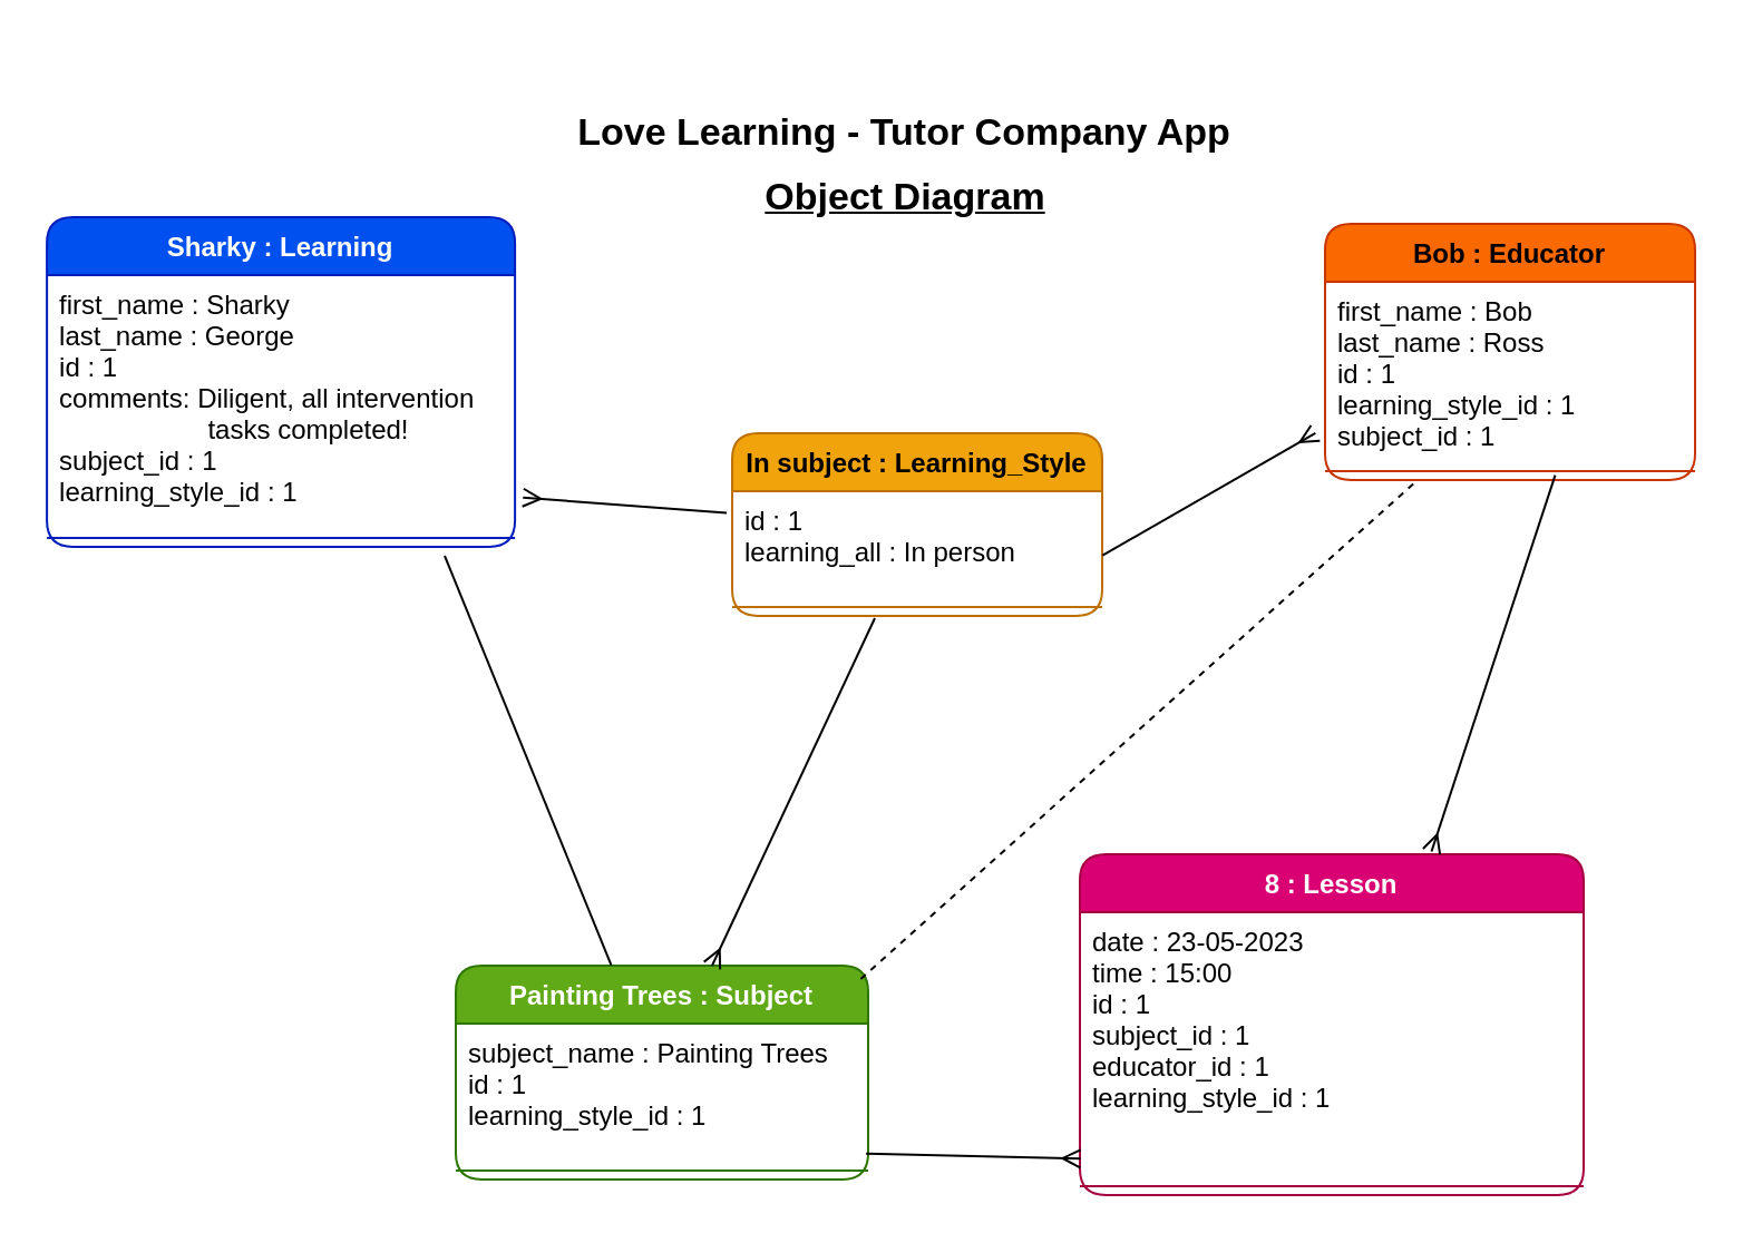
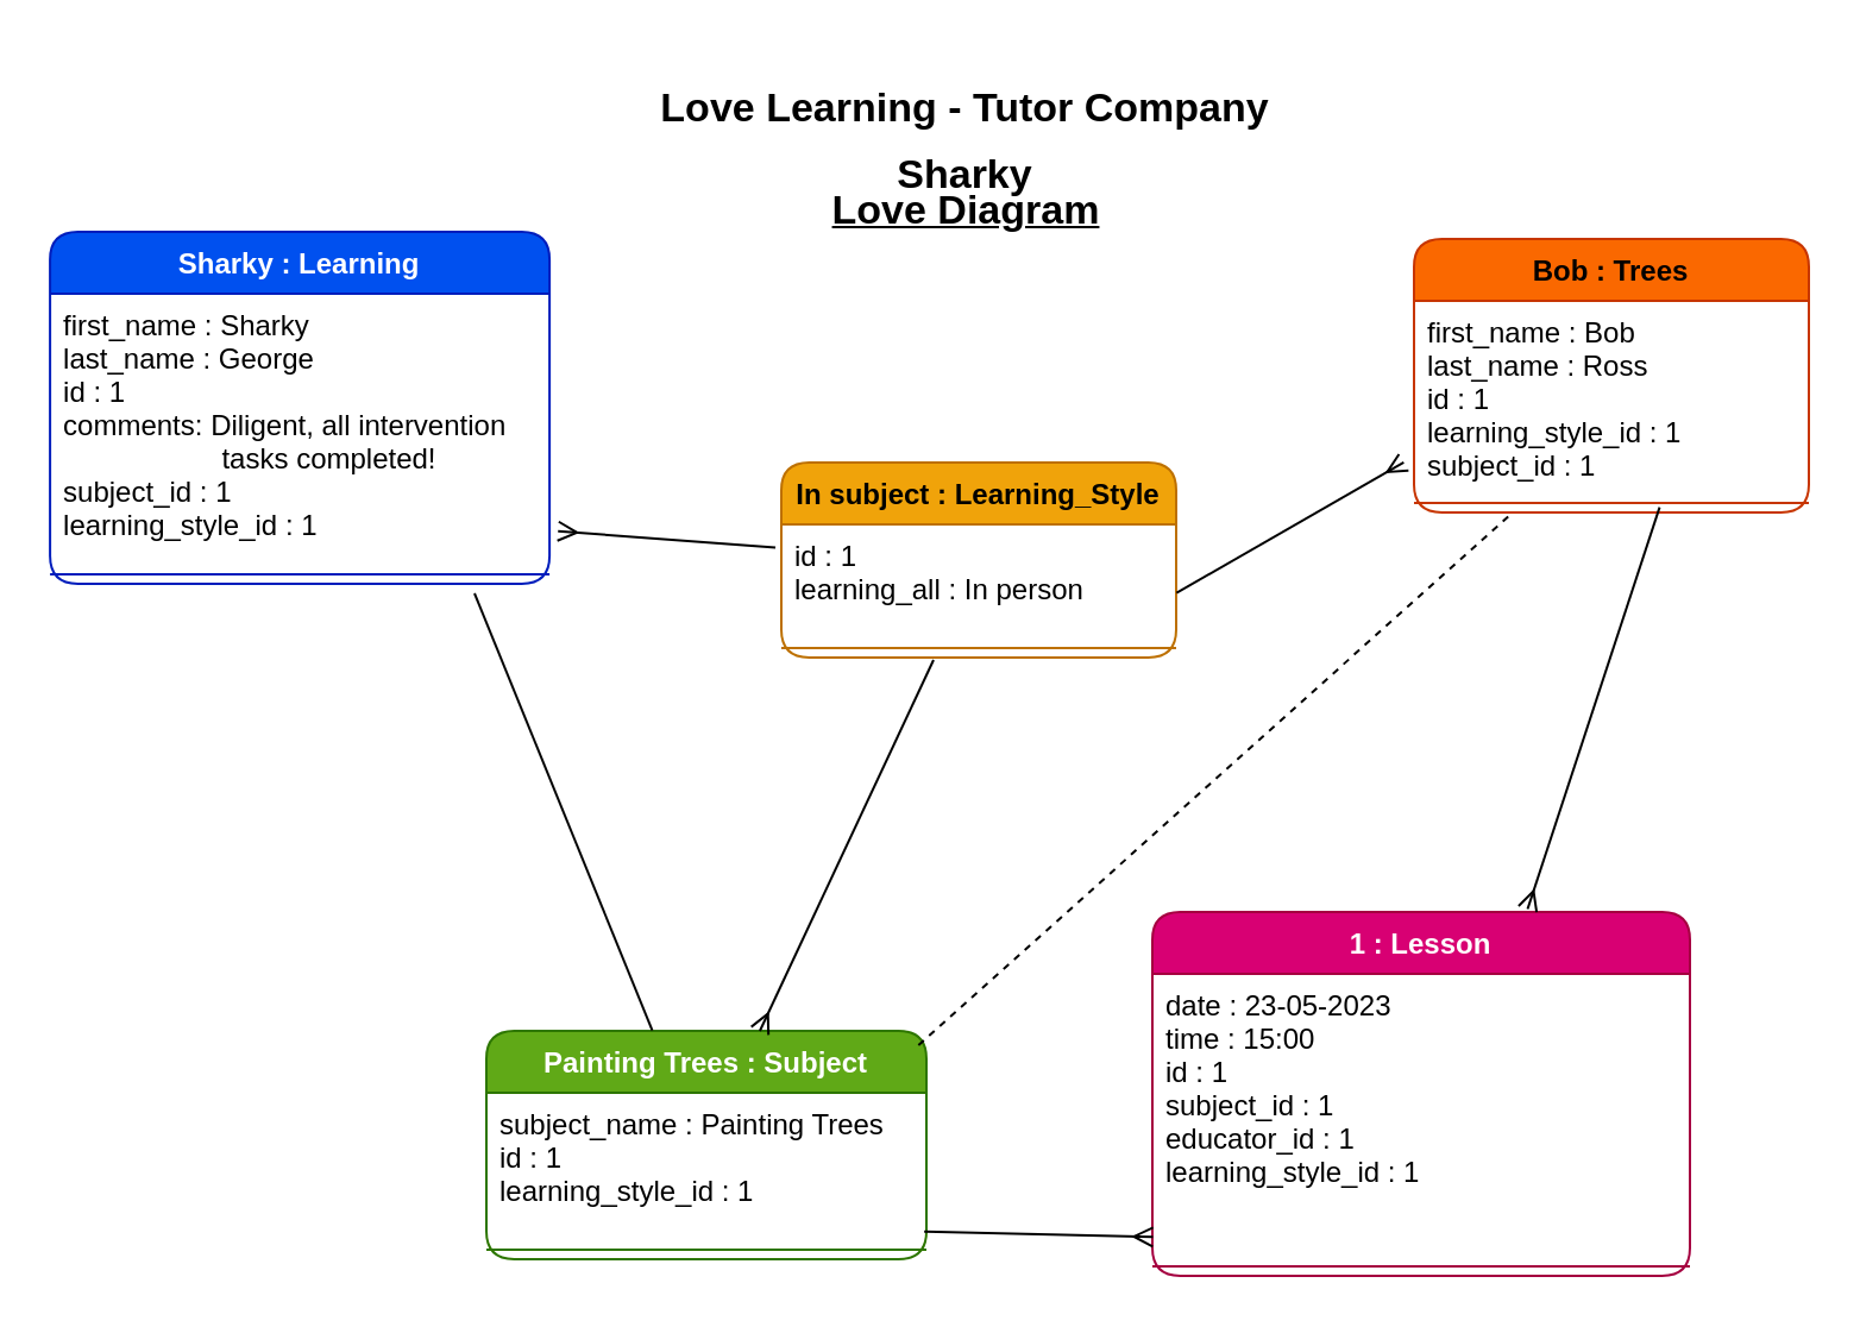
  <mxCell id="0" />
  <mxCell id="1" parent="0" />
  <mxCell id="2" value="Sharky : Learning" style="swimlane;fontStyle=1;align=center;verticalAlign=top;childLayout=stackLayout;horizontal=1;startSize=26;horizontalStack=0;resizeParent=1;resizeParentMax=0;resizeLast=0;collapsible=1;marginBottom=0;rounded=1;fontColor=#ffffff;fillColor=#0050ef;strokeColor=#001DBC;" parent="1" vertex="1"><mxGeometry x="20.55" y="97" width="210" height="148" as="geometry" /></mxCell>
  <mxCell id="3" value="first_name : Sharky&#10;last_name : George&#10;id : 1&#10;comments: Diligent, all intervention &#10;                    tasks completed!&#10;subject_id : 1&#10;learning_style_id : 1" style="text;strokeColor=none;fillColor=none;align=left;verticalAlign=top;spacingLeft=4;spacingRight=4;overflow=hidden;rotatable=0;points=[[0,0.5],[1,0.5]];portConstraint=eastwest;rounded=1;fontColor=#000000;" parent="2" vertex="1"><mxGeometry y="26" width="210" height="114" as="geometry" /></mxCell>
  <mxCell id="4" value="" style="line;strokeWidth=1;fillColor=none;align=left;verticalAlign=middle;spacingTop=-1;spacingLeft=3;spacingRight=3;rotatable=0;labelPosition=right;points=[];portConstraint=eastwest;strokeColor=inherit;rounded=1;fontColor=#000000;" parent="2" vertex="1"><mxGeometry y="140" width="210" height="8" as="geometry" /></mxCell>
- <mxCell id="5" value="&lt;p style=&quot;line-height: 160%; font-size: 17px;&quot;&gt;Love Learning - Tutor Company App&lt;/p&gt;" style="text;html=1;strokeColor=none;fillColor=none;align=center;verticalAlign=middle;whiteSpace=wrap;rounded=1;fontStyle=1;fontSize=17;fontColor=#000000;" parent="1" vertex="1"><mxGeometry x="252" y="20" width="307" height="77" as="geometry" /></mxCell>
- <mxCell id="6" value="Object Diagram" style="text;html=1;strokeColor=none;fillColor=none;align=center;verticalAlign=middle;whiteSpace=wrap;rounded=1;fontSize=17;fontStyle=5;fontColor=#000000;" parent="1" vertex="1"><mxGeometry x="295" y="63" width="222" height="52" as="geometry" /></mxCell>
+ <mxCell id="5" value="&lt;p style=&quot;line-height: 160%; font-size: 17px;&quot;&gt;Love Learning - Tutor Company Sharky&lt;/p&gt;" style="text;html=1;strokeColor=none;fillColor=none;align=center;verticalAlign=middle;whiteSpace=wrap;rounded=1;fontStyle=1;fontSize=17;fontColor=#000000;" parent="1" vertex="1"><mxGeometry x="252" y="20" width="307" height="77" as="geometry" /></mxCell>
+ <mxCell id="6" value="Love Diagram" style="text;html=1;strokeColor=none;fillColor=none;align=center;verticalAlign=middle;whiteSpace=wrap;rounded=1;fontSize=17;fontStyle=5;fontColor=#000000;" parent="1" vertex="1"><mxGeometry x="295" y="63" width="222" height="52" as="geometry" /></mxCell>
  <mxCell id="7" value="Painting Trees : Subject" style="swimlane;fontStyle=1;align=center;verticalAlign=top;childLayout=stackLayout;horizontal=1;startSize=26;horizontalStack=0;resizeParent=1;resizeParentMax=0;resizeLast=0;collapsible=1;marginBottom=0;rounded=1;fontColor=#ffffff;fillColor=#60a917;strokeColor=#2D7600;" parent="1" vertex="1"><mxGeometry x="204" y="433" width="185" height="96" as="geometry" /></mxCell>
  <mxCell id="8" value="subject_name : Painting Trees&#10;id : 1&#10;learning_style_id : 1" style="text;strokeColor=none;fillColor=none;align=left;verticalAlign=top;spacingLeft=4;spacingRight=4;overflow=hidden;rotatable=0;points=[[0,0.5],[1,0.5]];portConstraint=eastwest;rounded=1;fontColor=#000000;" parent="7" vertex="1"><mxGeometry y="26" width="185" height="62" as="geometry" /></mxCell>
  <mxCell id="9" value="" style="line;strokeWidth=1;fillColor=none;align=left;verticalAlign=middle;spacingTop=-1;spacingLeft=3;spacingRight=3;rotatable=0;labelPosition=right;points=[];portConstraint=eastwest;strokeColor=inherit;rounded=1;fontColor=#000000;" parent="7" vertex="1"><mxGeometry y="88" width="185" height="8" as="geometry" /></mxCell>
- <mxCell id="10" value="Bob : Educator" style="swimlane;fontStyle=1;align=center;verticalAlign=top;childLayout=stackLayout;horizontal=1;startSize=26;horizontalStack=0;resizeParent=1;resizeParentMax=0;resizeLast=0;collapsible=1;marginBottom=0;rounded=1;fontColor=#000000;fillColor=#fa6800;strokeColor=#C73500;" parent="1" vertex="1"><mxGeometry x="594" y="100" width="166" height="115" as="geometry" /></mxCell>
+ <mxCell id="10" value="Bob : Trees" style="swimlane;fontStyle=1;align=center;verticalAlign=top;childLayout=stackLayout;horizontal=1;startSize=26;horizontalStack=0;resizeParent=1;resizeParentMax=0;resizeLast=0;collapsible=1;marginBottom=0;rounded=1;fontColor=#000000;fillColor=#fa6800;strokeColor=#C73500;" parent="1" vertex="1"><mxGeometry x="594" y="100" width="166" height="115" as="geometry" /></mxCell>
  <mxCell id="11" value="first_name : Bob&#10;last_name : Ross&#10;id : 1&#10;learning_style_id : 1&#10;subject_id : 1" style="text;strokeColor=none;fillColor=none;align=left;verticalAlign=top;spacingLeft=4;spacingRight=4;overflow=hidden;rotatable=0;points=[[0,0.5],[1,0.5]];portConstraint=eastwest;rounded=1;fontColor=#000000;" parent="10" vertex="1"><mxGeometry y="26" width="166" height="81" as="geometry" /></mxCell>
  <mxCell id="12" value="" style="line;strokeWidth=1;fillColor=none;align=left;verticalAlign=middle;spacingTop=-1;spacingLeft=3;spacingRight=3;rotatable=0;labelPosition=right;points=[];portConstraint=eastwest;strokeColor=inherit;rounded=1;fontColor=#000000;" parent="10" vertex="1"><mxGeometry y="107" width="166" height="8" as="geometry" /></mxCell>
- <mxCell id="13" value="8 : Lesson" style="swimlane;fontStyle=1;align=center;verticalAlign=top;childLayout=stackLayout;horizontal=1;startSize=26;horizontalStack=0;resizeParent=1;resizeParentMax=0;resizeLast=0;collapsible=1;marginBottom=0;rounded=1;fontColor=#ffffff;fillColor=#d80073;strokeColor=#A50040;" parent="1" vertex="1"><mxGeometry x="484" y="383" width="226" height="153" as="geometry" /></mxCell>
+ <mxCell id="13" value="1 : Lesson" style="swimlane;fontStyle=1;align=center;verticalAlign=top;childLayout=stackLayout;horizontal=1;startSize=26;horizontalStack=0;resizeParent=1;resizeParentMax=0;resizeLast=0;collapsible=1;marginBottom=0;rounded=1;fontColor=#ffffff;fillColor=#d80073;strokeColor=#A50040;" parent="1" vertex="1"><mxGeometry x="484" y="383" width="226" height="153" as="geometry" /></mxCell>
  <mxCell id="14" value="date : 23-05-2023&#10;time : 15:00&#10;id : 1&#10;subject_id : 1&#10;educator_id : 1&#10;learning_style_id : 1" style="text;strokeColor=none;fillColor=none;align=left;verticalAlign=top;spacingLeft=4;spacingRight=4;overflow=hidden;rotatable=0;points=[[0,0.5],[1,0.5]];portConstraint=eastwest;rounded=1;fontColor=#000000;" parent="13" vertex="1"><mxGeometry y="26" width="226" height="119" as="geometry" /></mxCell>
  <mxCell id="15" value="" style="line;strokeWidth=1;fillColor=none;align=left;verticalAlign=middle;spacingTop=-1;spacingLeft=3;spacingRight=3;rotatable=0;labelPosition=right;points=[];portConstraint=eastwest;strokeColor=inherit;rounded=1;fontColor=#000000;" parent="13" vertex="1"><mxGeometry y="145" width="226" height="8" as="geometry" /></mxCell>
  <mxCell id="16" style="html=1;fontSize=17;endArrow=ERmany;endFill=0;fontColor=#000000;strokeColor=#000000;" parent="1" target="7" edge="1"><mxGeometry relative="1" as="geometry"><mxPoint x="308.167" y="373.333" as="targetPoint" /><mxPoint x="392" y="277" as="sourcePoint" /></mxGeometry></mxCell>
  <mxCell id="17" value="In subject : Learning_Style" style="swimlane;fontStyle=1;align=center;verticalAlign=top;childLayout=stackLayout;horizontal=1;startSize=26;horizontalStack=0;resizeParent=1;resizeParentMax=0;resizeLast=0;collapsible=1;marginBottom=0;rounded=1;fillColor=#f0a30a;strokeColor=#BD7000;fontColor=#000000;" parent="1" vertex="1"><mxGeometry x="328" y="194" width="166" height="82" as="geometry" /></mxCell>
  <mxCell id="18" value="id : 1&#10;learning_all : In person" style="text;strokeColor=none;fillColor=none;align=left;verticalAlign=top;spacingLeft=4;spacingRight=4;overflow=hidden;rotatable=0;points=[[0,0.5],[1,0.5]];portConstraint=eastwest;rounded=1;fontColor=#000000;" parent="17" vertex="1"><mxGeometry y="26" width="166" height="48" as="geometry" /></mxCell>
  <mxCell id="19" value="" style="line;strokeWidth=1;fillColor=none;align=left;verticalAlign=middle;spacingTop=-1;spacingLeft=3;spacingRight=3;rotatable=0;labelPosition=right;points=[];portConstraint=eastwest;strokeColor=inherit;rounded=1;fontColor=#000000;" parent="17" vertex="1"><mxGeometry y="74" width="166" height="8" as="geometry" /></mxCell>
  <mxCell id="20" style="html=1;exitX=1.001;exitY=0.6;exitDx=0;exitDy=0;entryX=-0.026;entryY=0.839;entryDx=0;entryDy=0;fontSize=17;endArrow=ERmany;endFill=0;exitPerimeter=0;entryPerimeter=0;fontColor=#000000;strokeColor=#000000;" parent="1" source="18" target="11" edge="1"><mxGeometry relative="1" as="geometry"><mxPoint x="593.336" y="252.329" as="targetPoint" /></mxGeometry></mxCell>
  <mxCell id="21" style="html=1;fontSize=17;endArrow=ERmany;endFill=0;exitX=-0.015;exitY=0.203;exitDx=0;exitDy=0;exitPerimeter=0;entryX=1.017;entryY=0.876;entryDx=0;entryDy=0;entryPerimeter=0;fontColor=#000000;strokeColor=#000000;" parent="1" source="18" target="3" edge="1"><mxGeometry relative="1" as="geometry"><mxPoint x="230.55" y="253.352" as="targetPoint" /><mxPoint x="298" y="207" as="sourcePoint" /></mxGeometry></mxCell>
  <mxCell id="22" value="" style="endArrow=none;html=1;fontSize=17;entryX=0.25;entryY=1;entryDx=0;entryDy=0;exitX=0.982;exitY=0.063;exitDx=0;exitDy=0;exitPerimeter=0;fontColor=#000000;strokeColor=#000000;startArrow=none;startFill=0;endFill=0;dashed=1;" parent="1" source="7" target="10" edge="1"><mxGeometry width="50" height="50" relative="1" as="geometry"><mxPoint x="348" y="385" as="sourcePoint" /><mxPoint x="595.992" y="280.964" as="targetPoint" /></mxGeometry></mxCell>
  <mxCell id="23" style="html=1;fontSize=17;endArrow=ERmany;endFill=0;entryX=0.698;entryY=-0.008;entryDx=0;entryDy=0;entryPerimeter=0;fontColor=#000000;strokeColor=#000000;exitX=0.622;exitY=0.73;exitDx=0;exitDy=0;exitPerimeter=0;" parent="1" source="12" target="13" edge="1"><mxGeometry relative="1" as="geometry"><mxPoint x="639.833" y="378.333" as="targetPoint" /><mxPoint x="699" y="219" as="sourcePoint" /></mxGeometry></mxCell>
  <mxCell id="24" style="html=1;entryX=0.001;entryY=0.93;entryDx=0;entryDy=0;entryPerimeter=0;fontSize=17;startArrow=none;startFill=0;endArrow=ERmany;endFill=0;exitX=0.995;exitY=0.941;exitDx=0;exitDy=0;exitPerimeter=0;fontColor=#000000;strokeColor=#000000;" parent="1" source="8" target="14" edge="1"><mxGeometry relative="1" as="geometry" /></mxCell>
  <mxCell id="25" style="edgeStyle=none;html=1;endArrow=none;endFill=0;entryX=0.377;entryY=-0.002;entryDx=0;entryDy=0;entryPerimeter=0;strokeColor=#050505;startArrow=none;startFill=0;" parent="1" target="7" edge="1"><mxGeometry relative="1" as="geometry"><mxPoint x="199" y="249" as="sourcePoint" /></mxGeometry></mxCell>
